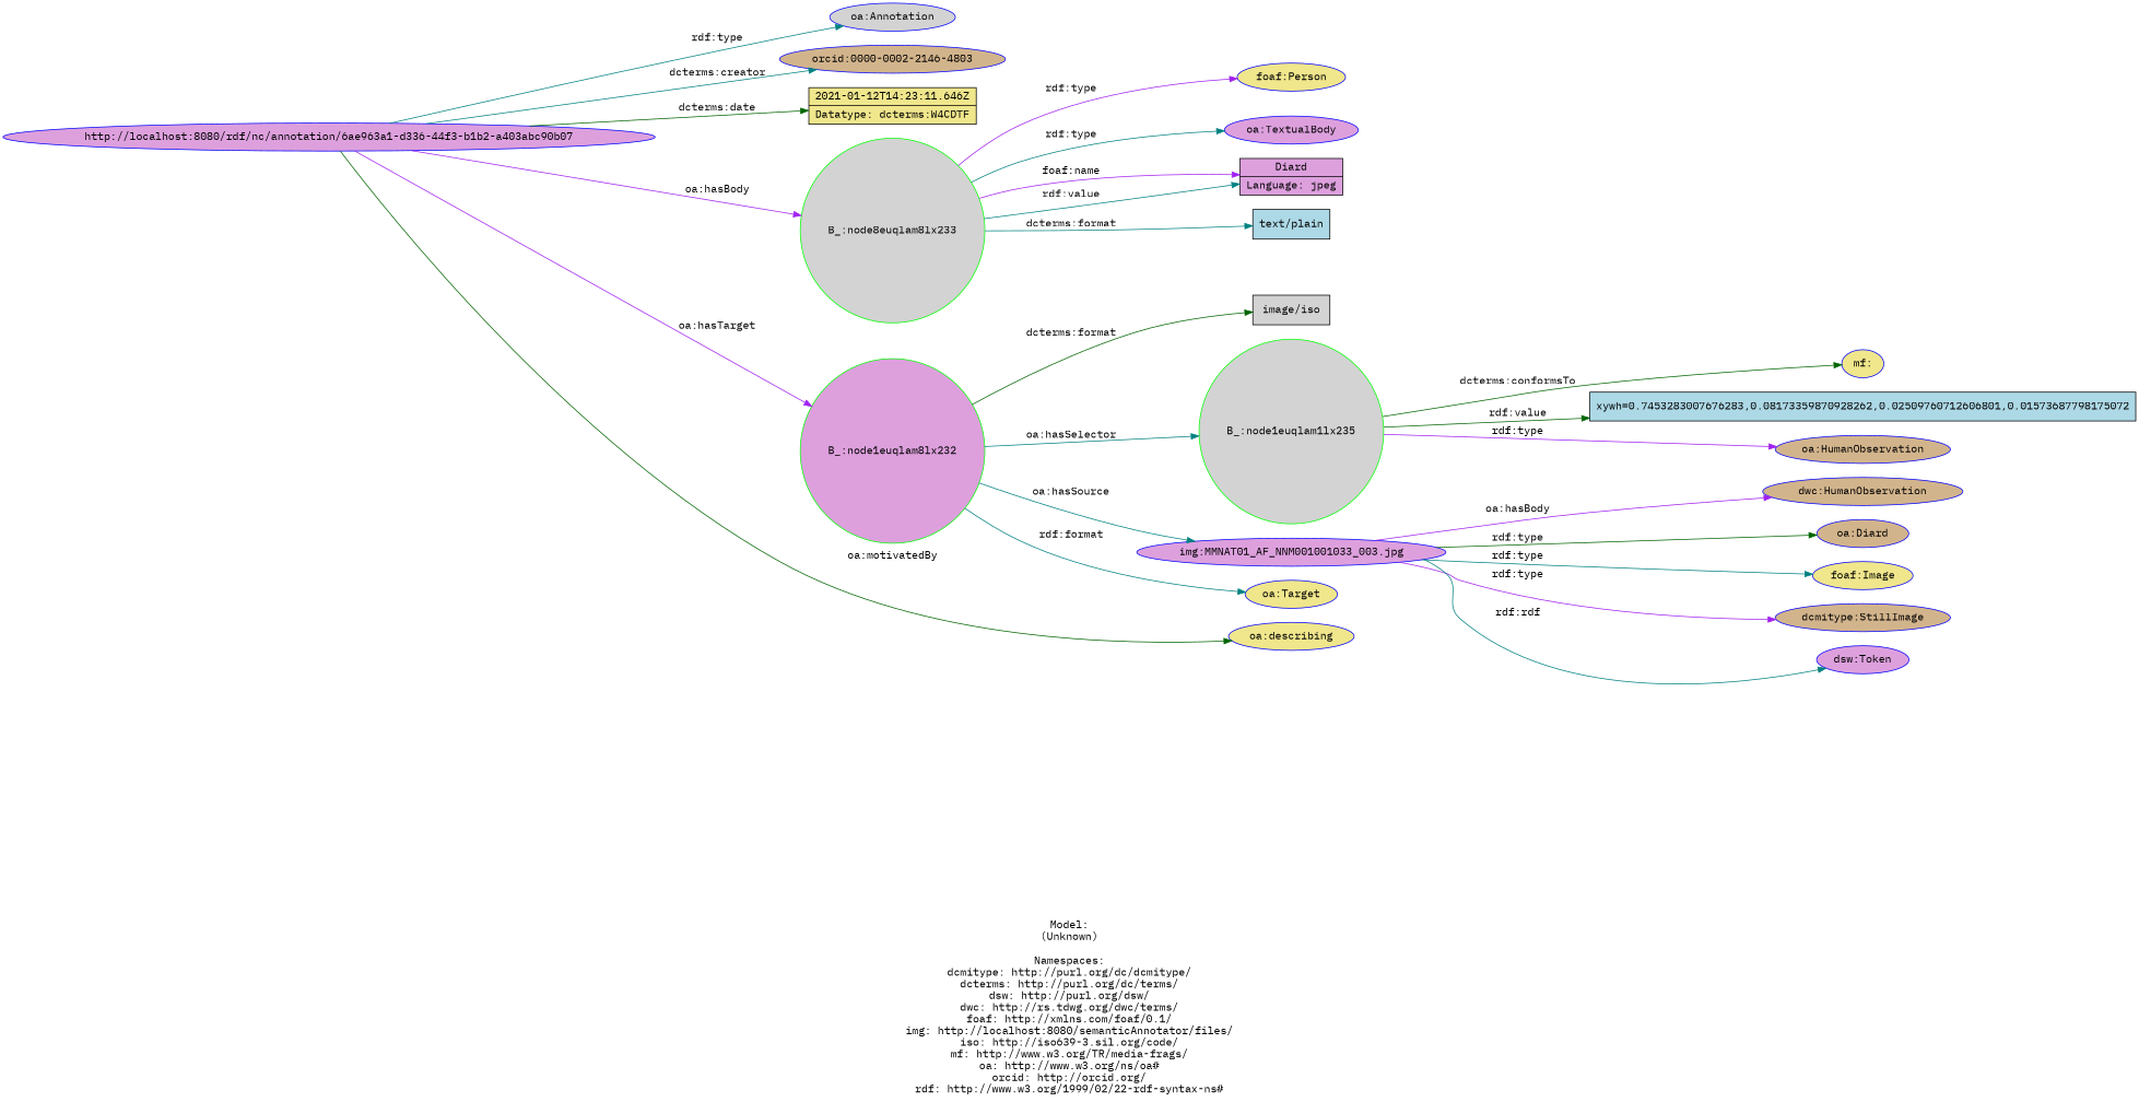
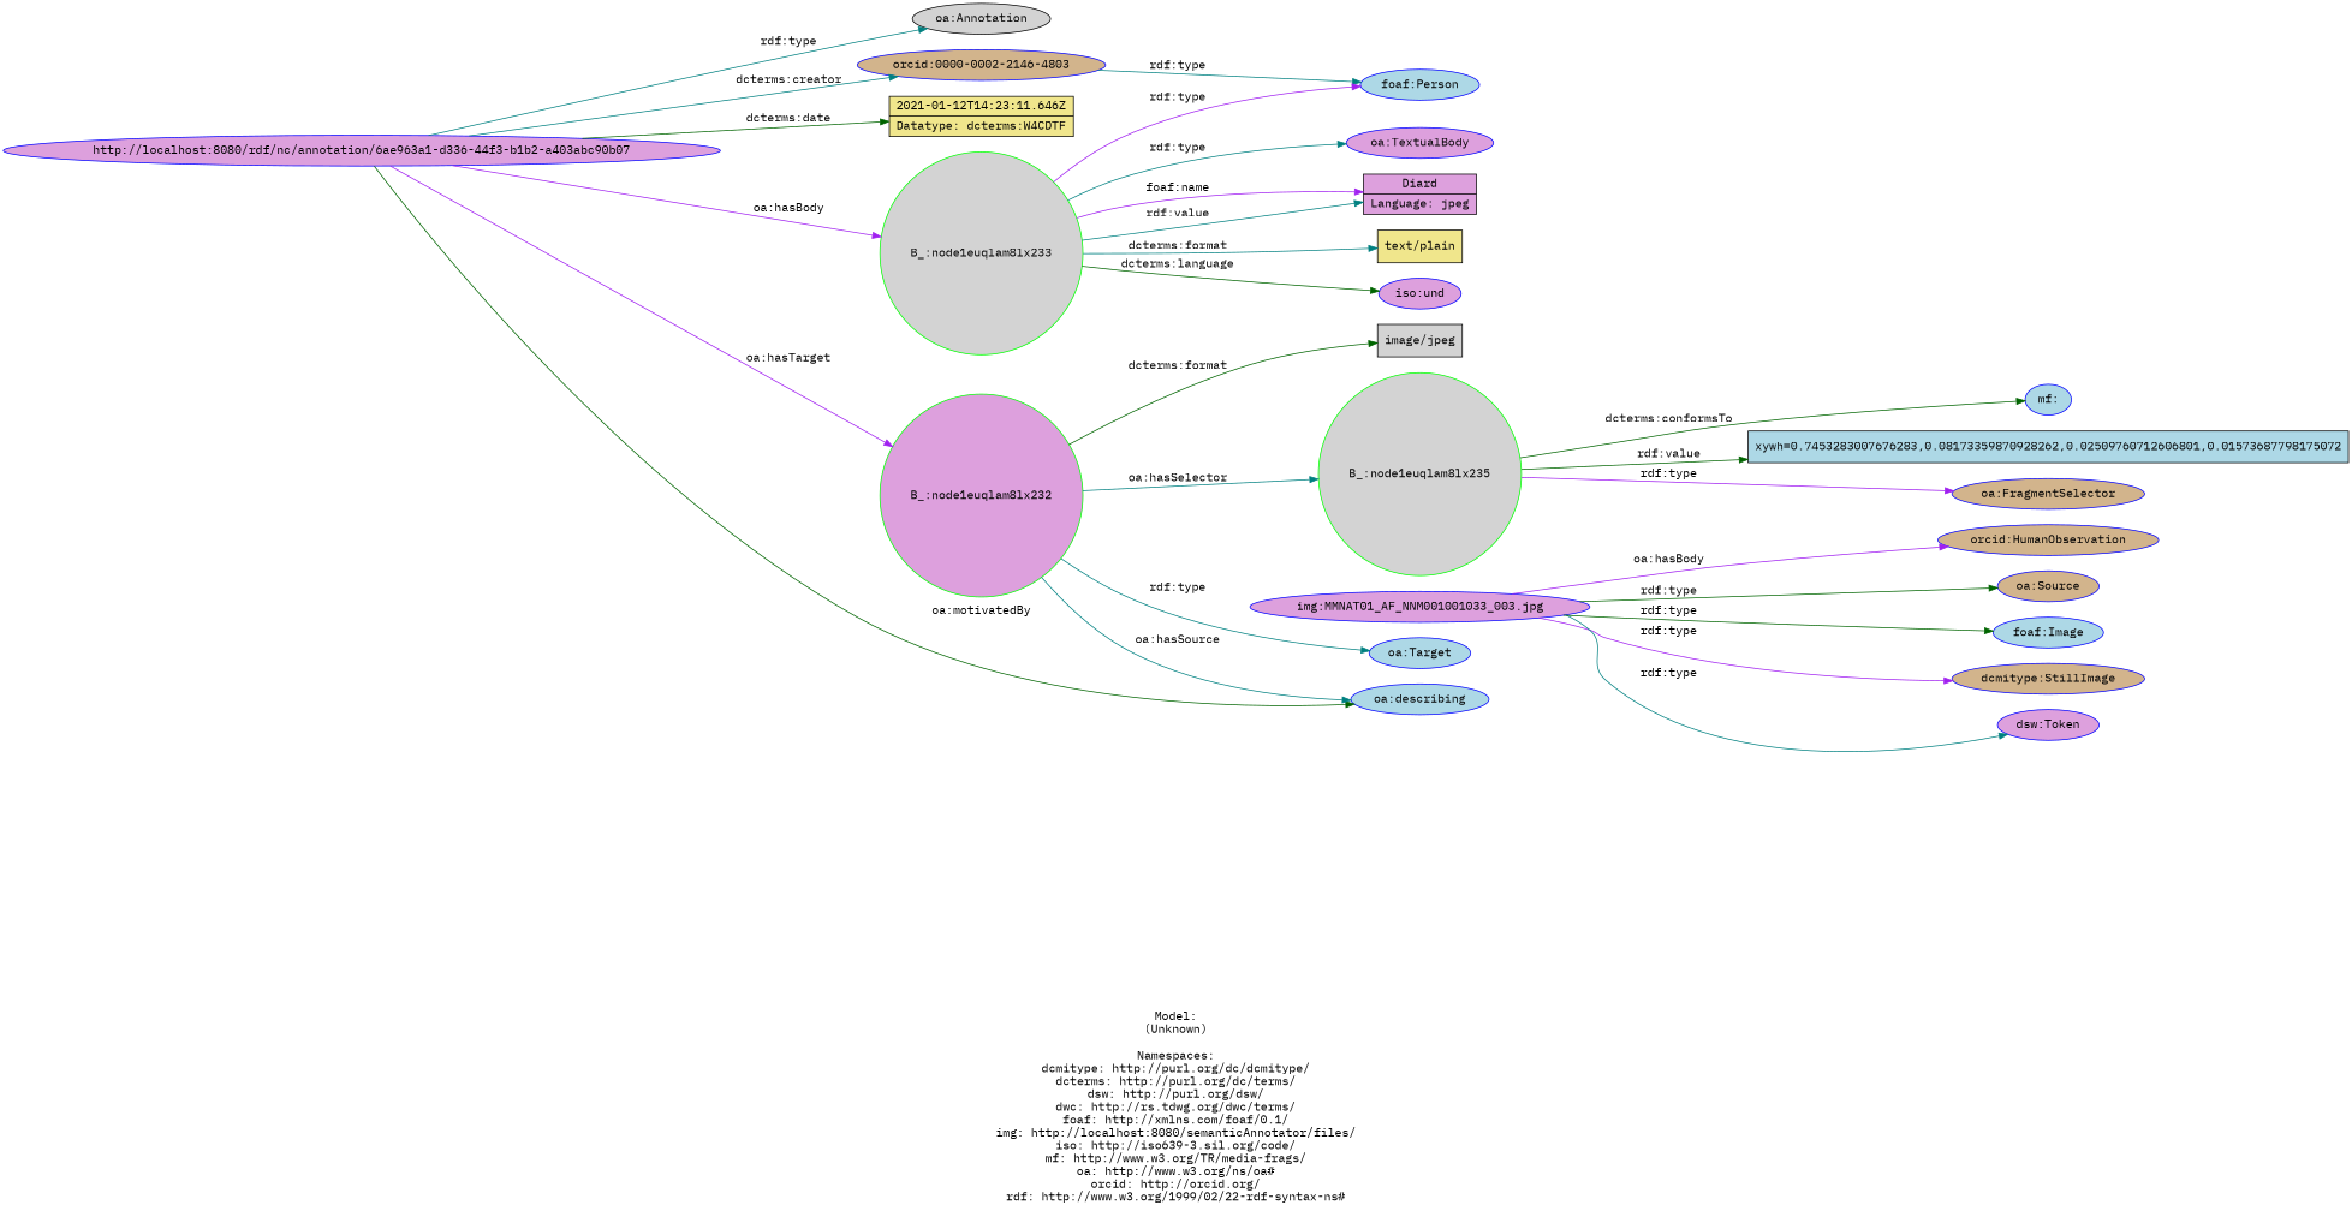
  digraph {
    fontname="IBM Plex Mono"
    label="\n\nModel:\n(Unknown)\n\nNamespaces:\ndcmitype: http://purl.org/dc/dcmitype/\ndcterms: http://purl.org/dc/terms/\ndsw: http://purl.org/dsw/\ndwc: http://rs.tdwg.org/dwc/terms/\nfoaf: http://xmlns.com/foaf/0.1/\nimg: http://localhost:8080/semanticAnnotator/files/\niso: http://iso639-3.sil.org/code/\nmf: http://www.w3.org/TR/media-frags/\noa: http://www.w3.org/ns/oa#\norcid: http://orcid.org/\nrdf: http://www.w3.org/1999/02/22-rdf-syntax-ns#\n"
    rankdir=LR
    node [color=blue fillcolor=plum fontname="IBM Plex Mono" shape=ellipse style=filled]
    edge [color=teal fontname="IBM Plex Mono"]
    n1 [label="http://localhost:8080/rdf/nc/annotation/6ae963a1-d336-44f3-b1b2-a403abc90b07"]
-   n2 [fillcolor=lightgrey label="oa:Annotation"]
+   n2 [color=black fillcolor=lightgrey label="oa:Annotation"]
    n3 [fillcolor=tan label="orcid:0000-0002-2146-4803"]
    n4 [fillcolor=khaki label="2021-01-12T14:23:11.646Z|Datatype: dcterms:W4CDTF" shape=record color=""]
-   "B_:node1euqlam8lx233" [color=green fillcolor=lightgrey shape=circle label="B_:node8euqlam8lx233"]
+   "B_:node1euqlam8lx233" [color=green fillcolor=lightgrey shape=circle]
    "B_:node1euqlam8lx232" [color=green shape=circle]
-   n7 [fillcolor=khaki label="oa:describing"]
-   n8 [fillcolor=khaki label="foaf:Person"]
+   n7 [fillcolor=lightblue label="oa:describing"]
+   n8 [fillcolor=lightblue label="foaf:Person"]
    n9 [label="oa:TextualBody"]
-   n10 [fillcolor=lightblue label="text/plain" shape=record color=""]
+   n10 [fillcolor=khaki label="text/plain" shape=record color=""]
+   n11 [label="iso:und"]
    n12 [label="Diard|Language: jpeg" shape=record color=""]
-   n13 [fillcolor=khaki label="oa:Target"]
-   n14 [fillcolor=lightgrey label="image/iso" shape=record color=""]
-   "B_:node1euqlam8lx235" [color=green fillcolor=lightgrey shape=circle label="B_:node1euqlam1lx235"]
+   n13 [fillcolor=lightblue label="oa:Target"]
+   n14 [fillcolor=lightgrey label="image/jpeg" shape=record color=""]
+   "B_:node1euqlam8lx235" [color=green fillcolor=lightgrey shape=circle]
    n16 [label="img:MMNAT01_AF_NNM001001033_003.jpg"]
-   n17 [fillcolor=tan label="oa:HumanObservation"]
-   n18 [fillcolor=khaki label="mf:"]
+   n17 [fillcolor=tan label="oa:FragmentSelector"]
+   n18 [fillcolor=lightblue label="mf:"]
    n19 [fillcolor=lightblue label="xywh=0.7453283007676283,0.08173359870928262,0.02509760712606801,0.01573687798175072" shape=record color=""]
    n20 [fillcolor=tan label="dcmitype:StillImage"]
    n21 [label="dsw:Token"]
-   n22 [fillcolor=tan label="dwc:HumanObservation"]
-   n23 [fillcolor=tan label="oa:Diard"]
-   n24 [fillcolor=khaki label="foaf:Image"]
+   n22 [fillcolor=tan label="orcid:HumanObservation"]
+   n23 [fillcolor=tan label="oa:Source"]
+   n24 [fillcolor=lightblue label="foaf:Image"]
    n1 -> n2 [label="rdf:type"]
    n1 -> n3 [label="dcterms:creator"]
    n1 -> n4 [color=darkgreen label="dcterms:date"]
    n1 -> "B_:node1euqlam8lx233" [color=purple label="oa:hasBody"]
    n1 -> "B_:node1euqlam8lx232" [color=purple label="oa:hasTarget"]
    n1 -> n7 [color=darkgreen label="oa:motivatedBy"]
+   n3 -> n8 [label="rdf:type"]
    "B_:node1euqlam8lx233" -> n8 [color=purple label="rdf:type"]
    "B_:node1euqlam8lx233" -> n9 [label="rdf:type"]
    "B_:node1euqlam8lx233" -> n10 [label="dcterms:format"]
+   "B_:node1euqlam8lx233" -> n11 [color=darkgreen label="dcterms:language"]
    "B_:node1euqlam8lx233" -> n12 [label="rdf:value"]
    "B_:node1euqlam8lx233" -> n12 [color=purple label="foaf:name"]
-   "B_:node1euqlam8lx232" -> n13 [label="rdf:format"]
+   "B_:node1euqlam8lx232" -> n13 [label="rdf:type"]
    "B_:node1euqlam8lx232" -> n14 [color=darkgreen label="dcterms:format"]
    "B_:node1euqlam8lx232" -> "B_:node1euqlam8lx235" [label="oa:hasSelector"]
-   "B_:node1euqlam8lx232" -> n16 [label="oa:hasSource"]
+   "B_:node1euqlam8lx232" -> n7 [label="oa:hasSource"]
    "B_:node1euqlam8lx235" -> n17 [color=purple label="rdf:type"]
    "B_:node1euqlam8lx235" -> n18 [color=darkgreen label="dcterms:conformsTo"]
    "B_:node1euqlam8lx235" -> n19 [color=darkgreen label="rdf:value"]
    n16 -> n20 [color=purple label="rdf:type"]
-   n16 -> n21 [label="rdf:rdf"]
+   n16 -> n21 [label="rdf:type"]
    n16 -> n22 [color=purple label="oa:hasBody"]
    n16 -> n23 [color=darkgreen label="rdf:type"]
-   n16 -> n24 [label="rdf:type"]
+   n16 -> n24 [color=darkgreen label="rdf:type"]
  }
